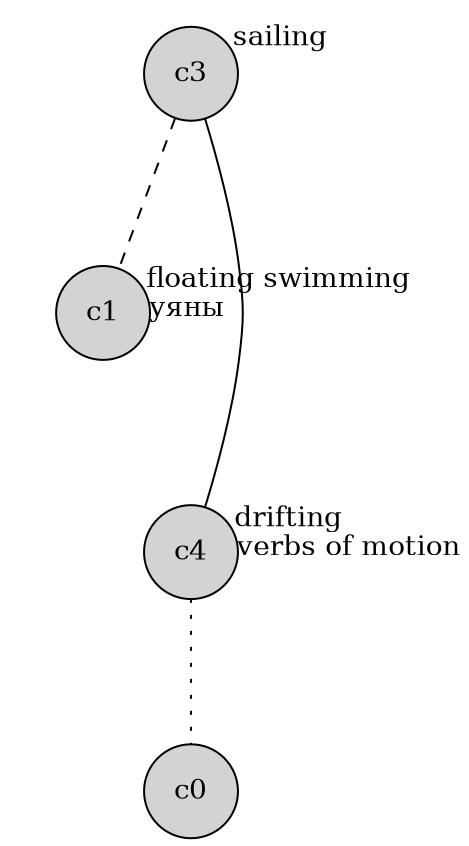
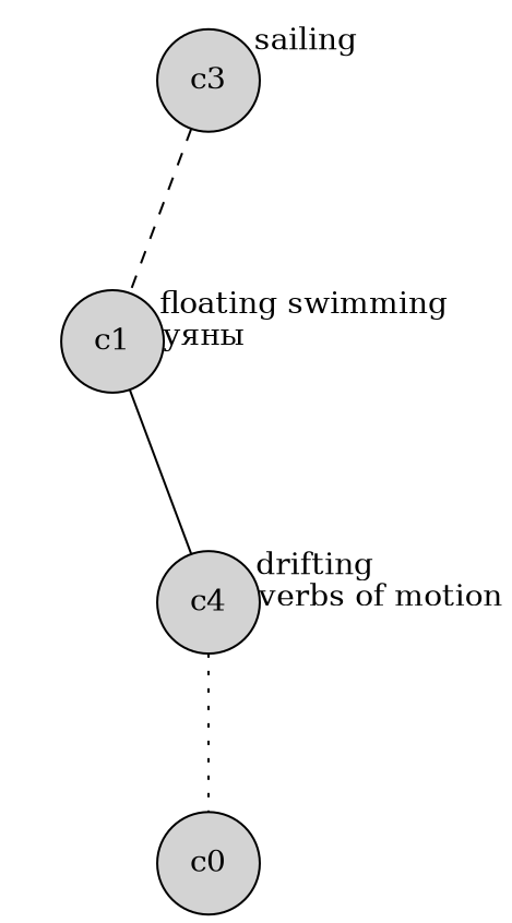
  digraph {
    node [shape=circle style=filled]
    edge [color=transparent dir=none labeldistance=1.5 minlen=2]
    c1 [width=.25]
    c0 [width=.25]
    n3 [label=c4 width=.25]
    c3 [width=.25]
    c1 -> c1 [headlabel="уяны" labelangle=270]
    c1 -> c1 [labelangle=90 taillabel="floating swimming"]
    n3 -> c0 [style=dotted color=""]
    n3 -> n3 [headlabel="verbs of motion" labelangle=270]
    n3 -> n3 [labelangle=90 taillabel=drifting]
    c3 -> c1 [style=dashed color=""]
-   c3 -> n3 [style=solid color=""]
+   c1 -> n3 [style=solid color=""]
    c3 -> c3 [labelangle=90 taillabel=sailing]
  }
